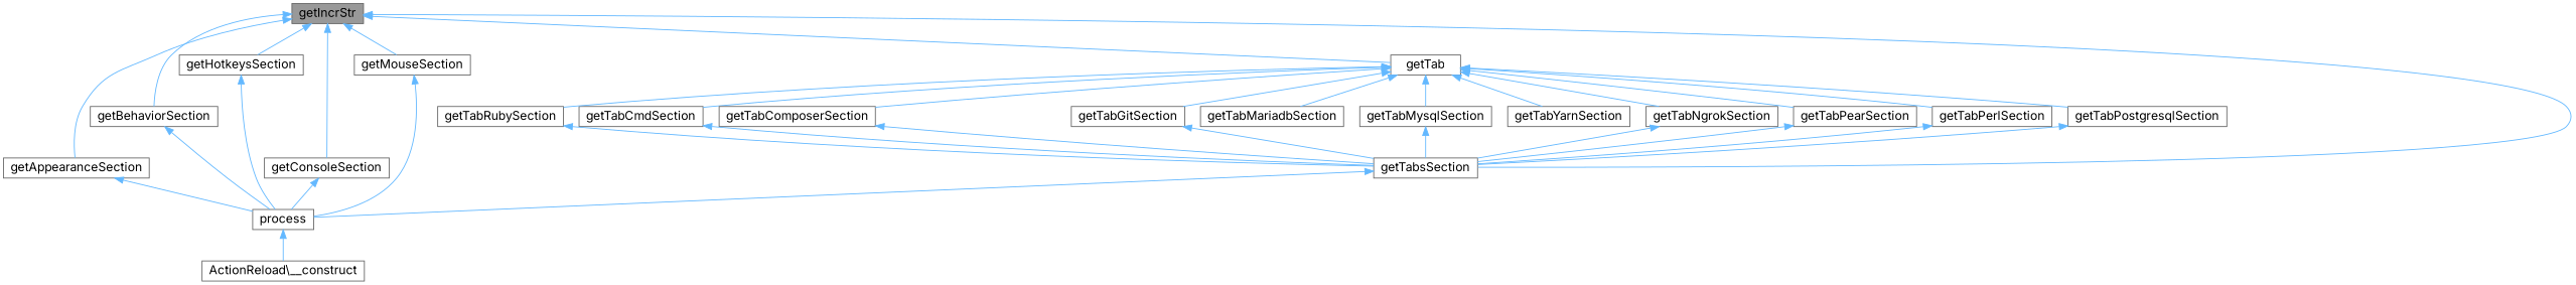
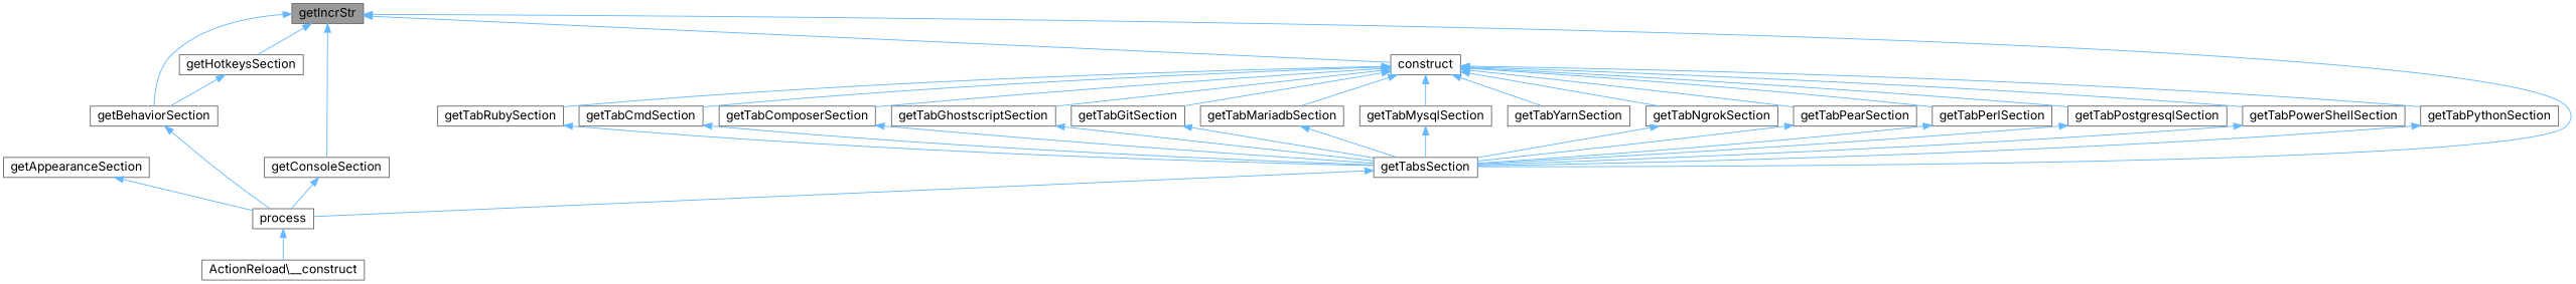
  digraph {
    fontname=Inter
    rankdir=TB
    node [color=grey40 fillcolor=white fontname=Inter fontsize=14 shape=box style=filled]
    edge [color=steelblue1 dir=back fontname=Inter fontsize=14 labelfontname=Helvetica labelfontsize=14 style=solid]
    n1 [color=gray40 fillcolor=grey60 fontcolor=black height=0.2 label=getIncrStr width=0.4]
    n2 [height=0.2 label=getAppearanceSection width=0.4]
    n3 [height=0.2 label=getBehaviorSection width=0.4]
    n4 [height=0.2 label=getConsoleSection width=0.4]
    n5 [height=0.2 label=getHotkeysSection width=0.4]
-   n6 [height=0.2 label=getMouseSection width=0.4]
-   n7 [height=0.2 label=getTab width=0.4]
+   n7 [height=0.2 label=construct width=0.4]
    n8 [height=0.2 label=getTabsSection width=0.4]
    n9 [height=0.2 label=process width=0.4]
    n10 [height=0.2 label=getTabCmdSection width=0.4]
    n11 [height=0.2 label=getTabComposerSection width=0.4]
+   n12 [height=0.2 label=getTabGhostscriptSection width=0.4]
    n13 [height=0.2 label=getTabGitSection width=0.4]
    n14 [height=0.2 label=getTabMariadbSection width=0.4]
    n15 [height=0.2 label=getTabMysqlSection width=0.4]
    n16 [height=0.2 label=getTabNgrokSection width=0.4]
    n17 [height=0.2 label=getTabPearSection width=0.4]
    n18 [height=0.2 label=getTabPerlSection width=0.4]
    n19 [height=0.2 label=getTabPostgresqlSection width=0.4]
+   n20 [height=0.2 label=getTabPowerShellSection width=0.4]
+   n21 [height=0.2 label=getTabPythonSection width=0.4]
    n22 [height=0.2 label=getTabRubySection width=0.4]
    n23 [height=0.2 label=getTabYarnSection width=0.4]
    n24 [height=0.2 label="ActionReload\\__construct" width=0.4]
-   n1 -> n2
    n1 -> n3
    n1 -> n4
    n1 -> n5
-   n1 -> n6
    n1 -> n7
    n1 -> n8
    n2 -> n9
    n3 -> n9
    n4 -> n9
-   n5 -> n9
-   n6 -> n9
+   n5 -> n3
    n7 -> n10
    n7 -> n11
+   n7 -> n12
    n7 -> n13
    n7 -> n14
    n7 -> n15
    n7 -> n16
    n7 -> n17
    n7 -> n18
    n7 -> n19
+   n7 -> n20
+   n7 -> n21
    n7 -> n22
    n7 -> n23
    n8 -> n9
    n9 -> n24
    n10 -> n8
    n11 -> n8
+   n12 -> n8
    n13 -> n8
+   n14 -> n8
    n15 -> n8
    n16 -> n8
    n17 -> n8
    n18 -> n8
    n19 -> n8
+   n20 -> n8
+   n21 -> n8
    n22 -> n8
  }
